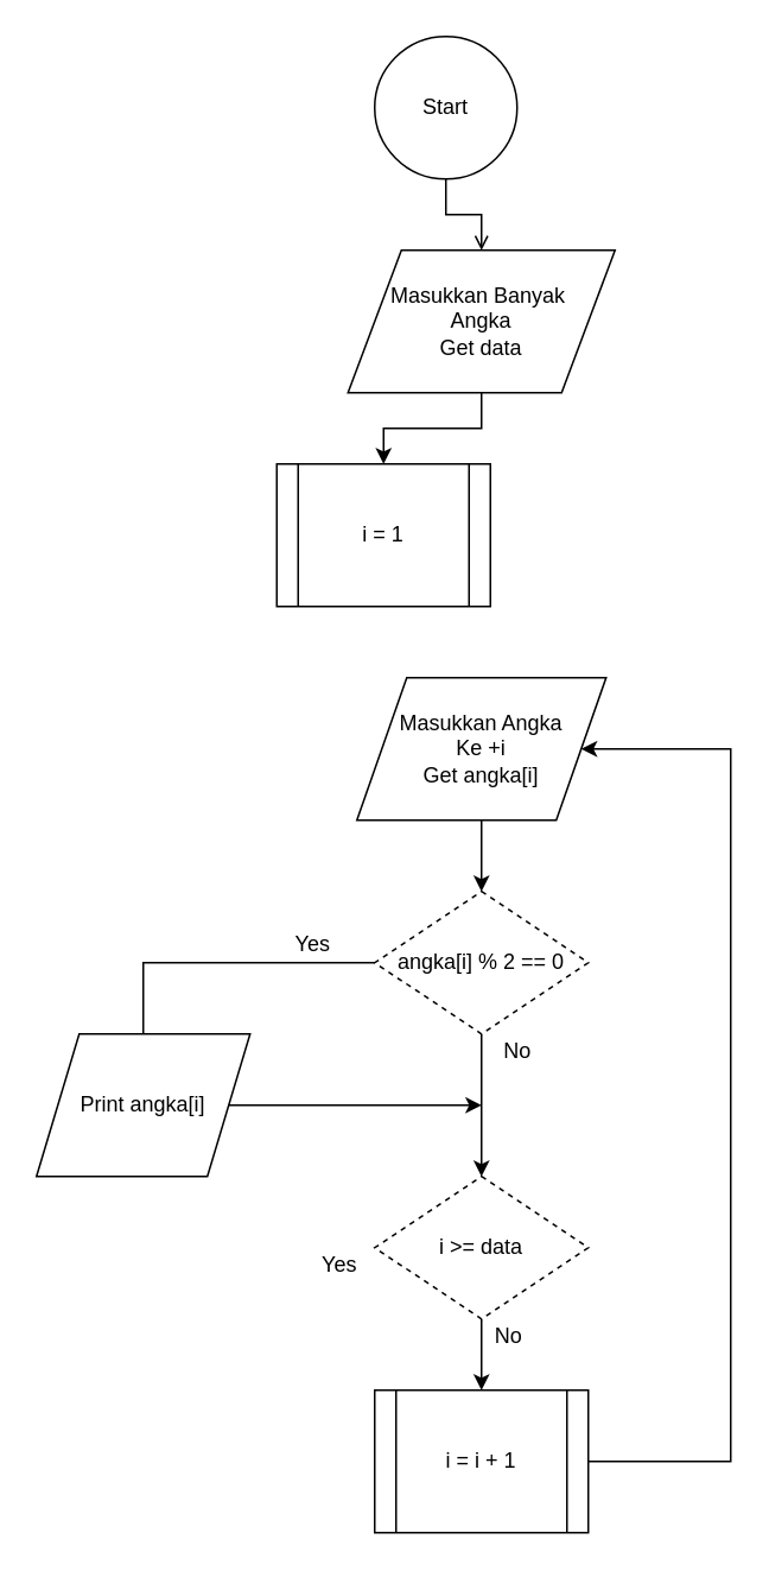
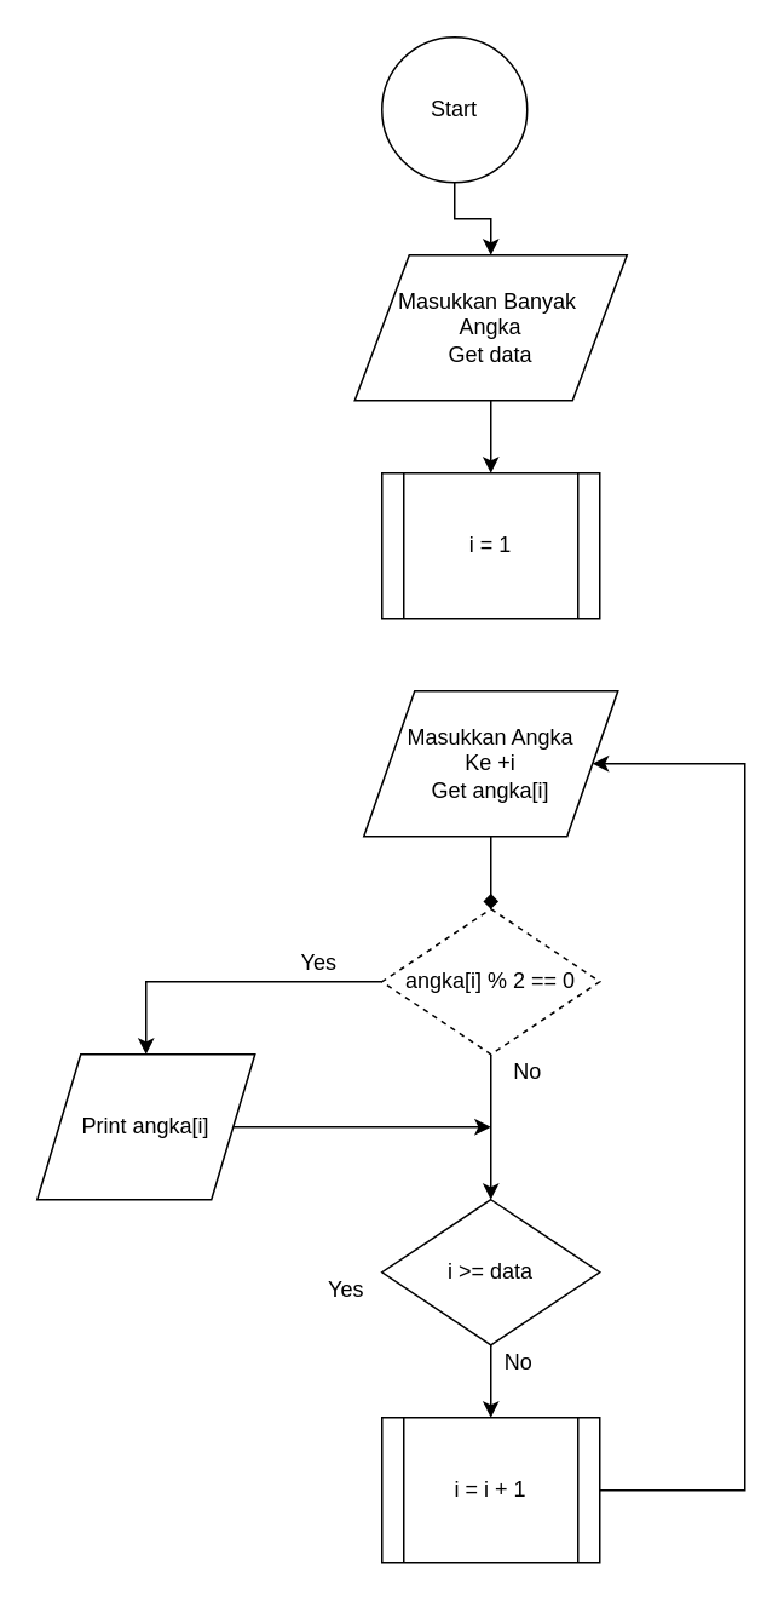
  <mxCell id="0" />
  <mxCell id="1" parent="0" />
- <mxCell id="2" value="" style="edgeStyle=orthogonalEdgeStyle;rounded=0;orthogonalLoop=1;jettySize=auto;html=1;endArrow=open;" parent="1" source="3" target="5" edge="1"><mxGeometry relative="1" as="geometry" /></mxCell>
+ <mxCell id="2" value="" style="edgeStyle=orthogonalEdgeStyle;rounded=0;orthogonalLoop=1;jettySize=auto;html=1;" parent="1" source="3" target="5" edge="1"><mxGeometry relative="1" as="geometry" /></mxCell>
  <mxCell id="3" value="Start" style="ellipse;whiteSpace=wrap;html=1;" parent="1" vertex="1"><mxGeometry x="210" y="20" width="80" height="80" as="geometry" /></mxCell>
  <mxCell id="4" value="" style="edgeStyle=orthogonalEdgeStyle;rounded=0;orthogonalLoop=1;jettySize=auto;html=1;" parent="1" source="5" target="6" edge="1"><mxGeometry relative="1" as="geometry" /></mxCell>
  <mxCell id="5" value="Masukkan Banyak&amp;nbsp;&lt;br&gt;Angka&lt;br&gt;Get data" style="shape=parallelogram;perimeter=parallelogramPerimeter;whiteSpace=wrap;html=1;" parent="1" vertex="1"><mxGeometry x="195" y="140" width="150" height="80" as="geometry" /></mxCell>
- <mxCell id="6" value="i = 1" style="shape=process;whiteSpace=wrap;html=1;backgroundOutline=1;" parent="1" vertex="1"><mxGeometry x="155" y="260" width="120" height="80" as="geometry" /></mxCell>
- <mxCell id="7" value="" style="edgeStyle=orthogonalEdgeStyle;rounded=0;orthogonalLoop=1;jettySize=auto;html=1;" parent="1" source="8" target="17" edge="1"><mxGeometry relative="1" as="geometry" /></mxCell>
+ <mxCell id="6" value="i = 1" style="shape=process;whiteSpace=wrap;html=1;backgroundOutline=1;" parent="1" vertex="1"><mxGeometry x="210" y="260" width="120" height="80" as="geometry" /></mxCell>
+ <mxCell id="7" value="" style="edgeStyle=orthogonalEdgeStyle;rounded=0;orthogonalLoop=1;jettySize=auto;html=1;endArrow=diamond;" parent="1" source="8" target="17" edge="1"><mxGeometry relative="1" as="geometry" /></mxCell>
  <mxCell id="8" value="Masukkan Angka &lt;br&gt;Ke +i&lt;br&gt;Get angka[i]" style="shape=parallelogram;perimeter=parallelogramPerimeter;whiteSpace=wrap;html=1;" parent="1" vertex="1"><mxGeometry x="200" y="380" width="140" height="80" as="geometry" /></mxCell>
  <mxCell id="9" value="" style="edgeStyle=orthogonalEdgeStyle;rounded=0;orthogonalLoop=1;jettySize=auto;html=1;" parent="1" source="10" target="19" edge="1"><mxGeometry relative="1" as="geometry" /></mxCell>
- <mxCell id="10" value="i &amp;gt;= data" style="rhombus;whiteSpace=wrap;html=1;dashed=1;" parent="1" vertex="1"><mxGeometry x="210" y="660" width="120" height="80" as="geometry" /></mxCell>
+ <mxCell id="10" value="i &amp;gt;= data" style="rhombus;whiteSpace=wrap;html=1;" parent="1" vertex="1"><mxGeometry x="210" y="660" width="120" height="80" as="geometry" /></mxCell>
  <mxCell id="11" style="edgeStyle=orthogonalEdgeStyle;rounded=0;orthogonalLoop=1;jettySize=auto;html=1;" parent="1" source="12" edge="1"><mxGeometry relative="1" as="geometry"><Array as="points"><mxPoint x="270" y="620" /></Array><mxPoint x="270" y="620" as="targetPoint" /></mxGeometry></mxCell>
  <mxCell id="12" value="Print angka[i]" style="shape=parallelogram;perimeter=parallelogramPerimeter;whiteSpace=wrap;html=1;" parent="1" vertex="1"><mxGeometry x="20" y="580" width="120" height="80" as="geometry" /></mxCell>
  <mxCell id="13" value="No" style="text;html=1;align=center;verticalAlign=middle;resizable=0;points=[];autosize=1;" parent="1" vertex="1"><mxGeometry x="275" y="580" width="30" height="20" as="geometry" /></mxCell>
  <mxCell id="14" value="Yes" style="text;html=1;align=center;verticalAlign=middle;resizable=0;points=[];autosize=1;" parent="1" vertex="1"><mxGeometry x="155" y="520" width="40" height="20" as="geometry" /></mxCell>
- <mxCell id="15" style="edgeStyle=orthogonalEdgeStyle;rounded=0;orthogonalLoop=1;jettySize=auto;html=1;entryX=0.5;entryY=0;entryDx=0;entryDy=0;endArrow=none;" parent="1" source="17" target="12" edge="1"><mxGeometry relative="1" as="geometry" /></mxCell>
+ <mxCell id="15" style="edgeStyle=orthogonalEdgeStyle;rounded=0;orthogonalLoop=1;jettySize=auto;html=1;entryX=0.5;entryY=0;entryDx=0;entryDy=0;" parent="1" source="17" target="12" edge="1"><mxGeometry relative="1" as="geometry" /></mxCell>
  <mxCell id="16" value="" style="edgeStyle=orthogonalEdgeStyle;rounded=0;orthogonalLoop=1;jettySize=auto;html=1;" parent="1" source="17" target="10" edge="1"><mxGeometry relative="1" as="geometry" /></mxCell>
  <mxCell id="17" value="angka[i] % 2 == 0" style="rhombus;whiteSpace=wrap;html=1;dashed=1;" parent="1" vertex="1"><mxGeometry x="210" y="500" width="120" height="80" as="geometry" /></mxCell>
  <mxCell id="18" style="edgeStyle=orthogonalEdgeStyle;rounded=0;orthogonalLoop=1;jettySize=auto;html=1;entryX=1;entryY=0.5;entryDx=0;entryDy=0;" parent="1" source="19" target="8" edge="1"><mxGeometry relative="1" as="geometry"><Array as="points"><mxPoint x="410" y="820" /><mxPoint x="410" y="420" /></Array></mxGeometry></mxCell>
  <mxCell id="19" value="i = i + 1" style="shape=process;whiteSpace=wrap;html=1;backgroundOutline=1;" parent="1" vertex="1"><mxGeometry x="210" y="780" width="120" height="80" as="geometry" /></mxCell>
  <mxCell id="20" value="No" style="text;html=1;align=center;verticalAlign=middle;resizable=0;points=[];autosize=1;" parent="1" vertex="1"><mxGeometry x="270" y="740" width="30" height="20" as="geometry" /></mxCell>
  <mxCell id="21" value="Yes" style="text;html=1;align=center;verticalAlign=middle;resizable=0;points=[];autosize=1;" parent="1" vertex="1"><mxGeometry x="170" y="700" width="40" height="20" as="geometry" /></mxCell>
